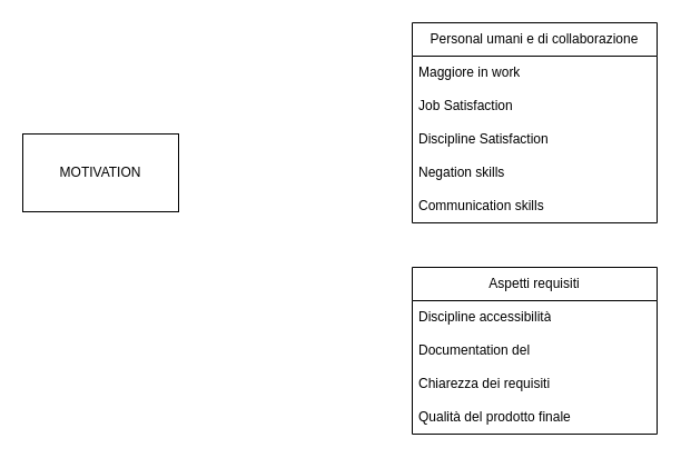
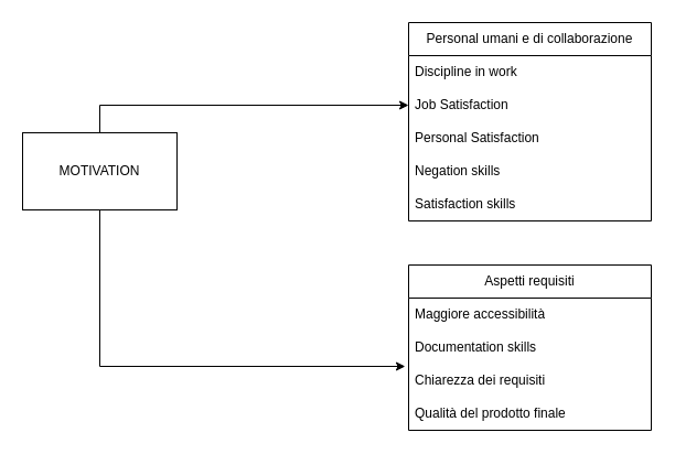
  <mxCell id="0" />
  <mxCell id="1" parent="0" />
+ <mxCell id="2" style="edgeStyle=orthogonalEdgeStyle;rounded=0;orthogonalLoop=1;jettySize=auto;html=1;entryX=0;entryY=0.5;entryDx=0;entryDy=0;" edge="1" parent="1" source="3" target="6"><mxGeometry relative="1" as="geometry" /></mxCell>
  <mxCell id="3" value="MOTIVATION" style="rounded=0;whiteSpace=wrap;html=1;" vertex="1" parent="1"><mxGeometry x="20" y="120" width="140" height="70" as="geometry" /></mxCell>
  <mxCell id="4" value="Personal umani e di collaborazione" style="swimlane;fontStyle=0;childLayout=stackLayout;horizontal=1;startSize=30;horizontalStack=0;resizeParent=1;resizeParentMax=0;resizeLast=0;collapsible=1;marginBottom=0;whiteSpace=wrap;html=1;" vertex="1" parent="1"><mxGeometry x="370" y="20" width="220" height="180" as="geometry" /></mxCell>
- <mxCell id="5" value="Maggiore in work" style="text;strokeColor=none;fillColor=none;align=left;verticalAlign=middle;spacingLeft=4;spacingRight=4;overflow=hidden;points=[[0,0.5],[1,0.5]];portConstraint=eastwest;rotatable=0;whiteSpace=wrap;html=1;" vertex="1" parent="4"><mxGeometry y="30" width="220" height="30" as="geometry" /></mxCell>
+ <mxCell id="5" value="Discipline in work" style="text;strokeColor=none;fillColor=none;align=left;verticalAlign=middle;spacingLeft=4;spacingRight=4;overflow=hidden;points=[[0,0.5],[1,0.5]];portConstraint=eastwest;rotatable=0;whiteSpace=wrap;html=1;" vertex="1" parent="4"><mxGeometry y="30" width="220" height="30" as="geometry" /></mxCell>
  <mxCell id="6" value="Job Satisfaction" style="text;strokeColor=none;fillColor=none;align=left;verticalAlign=middle;spacingLeft=4;spacingRight=4;overflow=hidden;points=[[0,0.5],[1,0.5]];portConstraint=eastwest;rotatable=0;whiteSpace=wrap;html=1;" vertex="1" parent="4"><mxGeometry y="60" width="220" height="30" as="geometry" /></mxCell>
- <mxCell id="7" value="Discipline Satisfaction" style="text;strokeColor=none;fillColor=none;align=left;verticalAlign=middle;spacingLeft=4;spacingRight=4;overflow=hidden;points=[[0,0.5],[1,0.5]];portConstraint=eastwest;rotatable=0;whiteSpace=wrap;html=1;" vertex="1" parent="4"><mxGeometry y="90" width="220" height="30" as="geometry" /></mxCell>
+ <mxCell id="7" value="Personal Satisfaction" style="text;strokeColor=none;fillColor=none;align=left;verticalAlign=middle;spacingLeft=4;spacingRight=4;overflow=hidden;points=[[0,0.5],[1,0.5]];portConstraint=eastwest;rotatable=0;whiteSpace=wrap;html=1;" vertex="1" parent="4"><mxGeometry y="90" width="220" height="30" as="geometry" /></mxCell>
  <mxCell id="8" value="Negation skills" style="text;strokeColor=none;fillColor=none;align=left;verticalAlign=middle;spacingLeft=4;spacingRight=4;overflow=hidden;points=[[0,0.5],[1,0.5]];portConstraint=eastwest;rotatable=0;whiteSpace=wrap;html=1;" vertex="1" parent="4"><mxGeometry y="120" width="220" height="30" as="geometry" /></mxCell>
- <mxCell id="9" value="Communication skills" style="text;strokeColor=none;fillColor=none;align=left;verticalAlign=middle;spacingLeft=4;spacingRight=4;overflow=hidden;points=[[0,0.5],[1,0.5]];portConstraint=eastwest;rotatable=0;whiteSpace=wrap;html=1;" vertex="1" parent="4"><mxGeometry y="150" width="220" height="30" as="geometry" /></mxCell>
+ <mxCell id="9" value="Satisfaction skills" style="text;strokeColor=none;fillColor=none;align=left;verticalAlign=middle;spacingLeft=4;spacingRight=4;overflow=hidden;points=[[0,0.5],[1,0.5]];portConstraint=eastwest;rotatable=0;whiteSpace=wrap;html=1;" vertex="1" parent="4"><mxGeometry y="150" width="220" height="30" as="geometry" /></mxCell>
  <mxCell id="10" value="Aspetti requisiti" style="swimlane;fontStyle=0;childLayout=stackLayout;horizontal=1;startSize=30;horizontalStack=0;resizeParent=1;resizeParentMax=0;resizeLast=0;collapsible=1;marginBottom=0;whiteSpace=wrap;html=1;" vertex="1" parent="1"><mxGeometry x="370" y="240" width="220" height="150" as="geometry" /></mxCell>
- <mxCell id="11" value="Discipline accessibilità" style="text;strokeColor=none;fillColor=none;align=left;verticalAlign=middle;spacingLeft=4;spacingRight=4;overflow=hidden;points=[[0,0.5],[1,0.5]];portConstraint=eastwest;rotatable=0;whiteSpace=wrap;html=1;" vertex="1" parent="10"><mxGeometry y="30" width="220" height="30" as="geometry" /></mxCell>
- <mxCell id="12" value="Documentation del" style="text;strokeColor=none;fillColor=none;align=left;verticalAlign=middle;spacingLeft=4;spacingRight=4;overflow=hidden;points=[[0,0.5],[1,0.5]];portConstraint=eastwest;rotatable=0;whiteSpace=wrap;html=1;" vertex="1" parent="10"><mxGeometry y="60" width="220" height="30" as="geometry" /></mxCell>
+ <mxCell id="11" value="Maggiore accessibilità" style="text;strokeColor=none;fillColor=none;align=left;verticalAlign=middle;spacingLeft=4;spacingRight=4;overflow=hidden;points=[[0,0.5],[1,0.5]];portConstraint=eastwest;rotatable=0;whiteSpace=wrap;html=1;" vertex="1" parent="10"><mxGeometry y="30" width="220" height="30" as="geometry" /></mxCell>
+ <mxCell id="12" value="Documentation skills" style="text;strokeColor=none;fillColor=none;align=left;verticalAlign=middle;spacingLeft=4;spacingRight=4;overflow=hidden;points=[[0,0.5],[1,0.5]];portConstraint=eastwest;rotatable=0;whiteSpace=wrap;html=1;" vertex="1" parent="10"><mxGeometry y="60" width="220" height="30" as="geometry" /></mxCell>
  <mxCell id="13" value="Chiarezza dei requisiti" style="text;strokeColor=none;fillColor=none;align=left;verticalAlign=middle;spacingLeft=4;spacingRight=4;overflow=hidden;points=[[0,0.5],[1,0.5]];portConstraint=eastwest;rotatable=0;whiteSpace=wrap;html=1;" vertex="1" parent="10"><mxGeometry y="90" width="220" height="30" as="geometry" /></mxCell>
  <mxCell id="14" value="Qualità del prodotto finale" style="text;strokeColor=none;fillColor=none;align=left;verticalAlign=middle;spacingLeft=4;spacingRight=4;overflow=hidden;points=[[0,0.5],[1,0.5]];portConstraint=eastwest;rotatable=0;whiteSpace=wrap;html=1;" vertex="1" parent="10"><mxGeometry y="120" width="220" height="30" as="geometry" /></mxCell>
+ <mxCell id="15" style="edgeStyle=orthogonalEdgeStyle;rounded=0;orthogonalLoop=1;jettySize=auto;html=1;exitX=0.5;exitY=1;exitDx=0;exitDy=0;entryX=-0.014;entryY=0.067;entryDx=0;entryDy=0;entryPerimeter=0;" edge="1" parent="1" source="3" target="13"><mxGeometry relative="1" as="geometry" /></mxCell>
